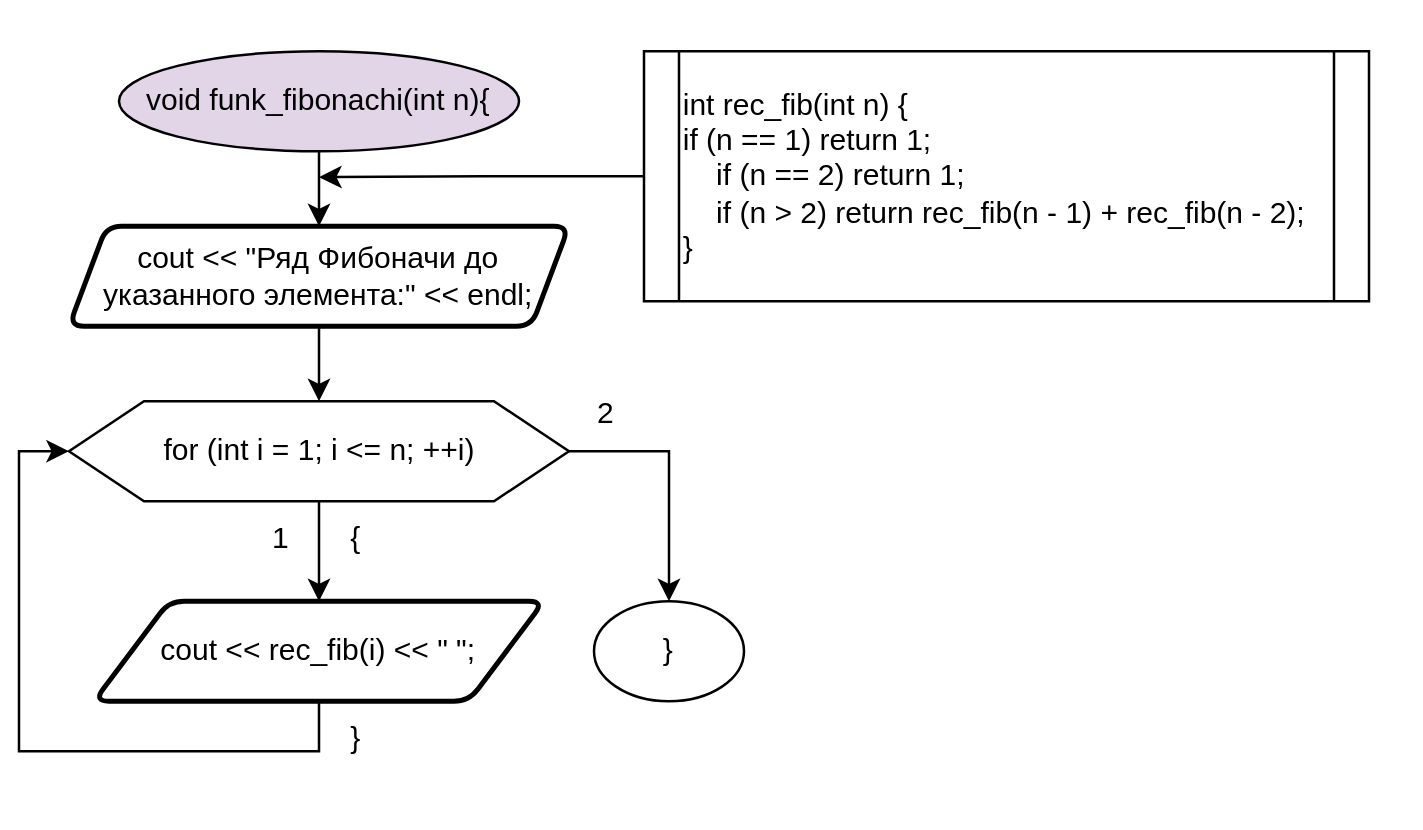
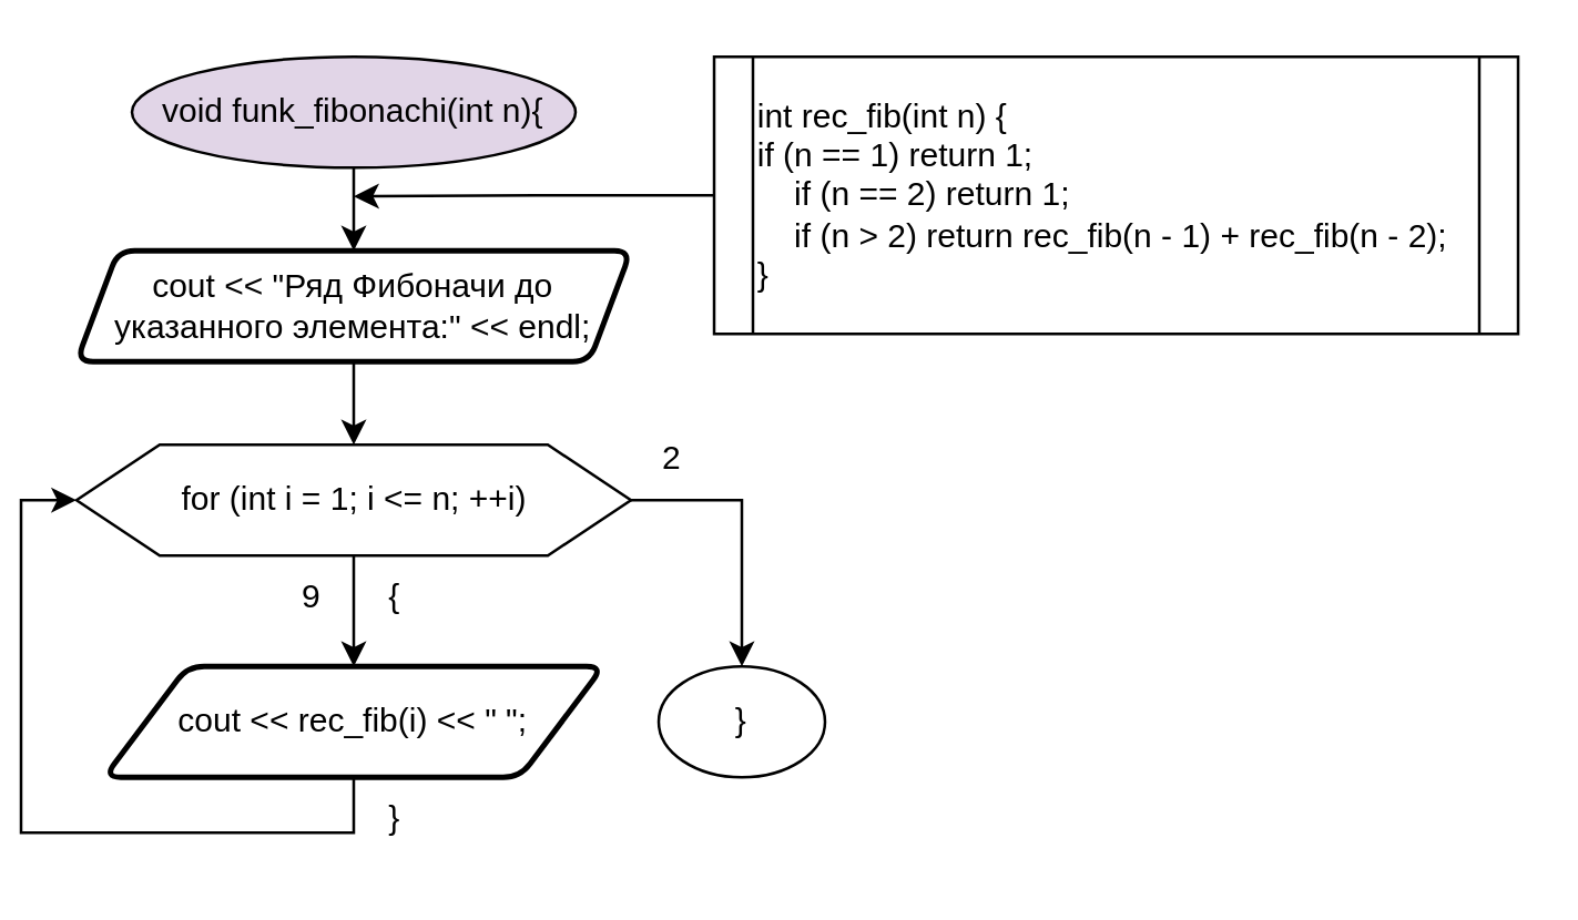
  <mxCell id="0" />
  <mxCell id="1" parent="0" />
  <mxCell id="2" style="edgeStyle=orthogonalEdgeStyle;rounded=0;orthogonalLoop=1;jettySize=auto;html=1;exitX=0.5;exitY=1;exitDx=0;exitDy=0;" edge="1" parent="1" source="3"><mxGeometry relative="1" as="geometry"><mxPoint x="120" y="90" as="targetPoint" /></mxGeometry></mxCell>
  <mxCell id="3" value="void funk_fibonachi(int n){" style="ellipse;whiteSpace=wrap;html=1;fillColor=#e1d5e7;" vertex="1" parent="1"><mxGeometry x="40" y="20" width="160" height="40" as="geometry" /></mxCell>
  <mxCell id="4" style="edgeStyle=orthogonalEdgeStyle;rounded=0;orthogonalLoop=1;jettySize=auto;html=1;exitX=0.5;exitY=1;exitDx=0;exitDy=0;entryX=0.5;entryY=0;entryDx=0;entryDy=0;" edge="1" parent="1" source="5" target="8"><mxGeometry relative="1" as="geometry"><mxPoint x="120.294" y="160" as="targetPoint" /></mxGeometry></mxCell>
  <mxCell id="5" value="cout &amp;lt;&amp;lt; &quot;Ряд Фибоначи до указанного элемента:&quot; &amp;lt;&amp;lt; endl;" style="shape=parallelogram;html=1;strokeWidth=2;perimeter=parallelogramPerimeter;whiteSpace=wrap;rounded=1;arcSize=12;size=0.075;" vertex="1" parent="1"><mxGeometry x="20" y="90" width="200" height="40" as="geometry" /></mxCell>
  <mxCell id="6" style="edgeStyle=orthogonalEdgeStyle;rounded=0;orthogonalLoop=1;jettySize=auto;html=1;exitX=0.5;exitY=1;exitDx=0;exitDy=0;" edge="1" source="8" parent="1"><mxGeometry relative="1" as="geometry"><mxPoint x="120" y="240" as="targetPoint" /></mxGeometry></mxCell>
  <mxCell id="7" style="edgeStyle=orthogonalEdgeStyle;rounded=0;orthogonalLoop=1;jettySize=auto;html=1;exitX=1;exitY=0.5;exitDx=0;exitDy=0;" edge="1" source="8" parent="1"><mxGeometry relative="1" as="geometry"><mxPoint x="260" y="240" as="targetPoint" /><Array as="points"><mxPoint x="260" y="180" /></Array></mxGeometry></mxCell>
  <mxCell id="8" value="for (int i = 1; i &amp;lt;= n; ++i)" style="verticalLabelPosition=middle;verticalAlign=middle;html=1;shape=hexagon;perimeter=hexagonPerimeter2;arcSize=6;size=0.15;labelPosition=center;align=center;" vertex="1" parent="1"><mxGeometry x="20" y="160" width="200" height="40" as="geometry" /></mxCell>
- <mxCell id="9" value="1" style="text;html=1;strokeColor=none;fillColor=none;align=center;verticalAlign=middle;whiteSpace=wrap;rounded=0;" vertex="1" parent="1"><mxGeometry x="90" y="200" width="30" height="30" as="geometry" /></mxCell>
+ <mxCell id="9" value="9" style="text;html=1;strokeColor=none;fillColor=none;align=center;verticalAlign=middle;whiteSpace=wrap;rounded=0;" vertex="1" parent="1"><mxGeometry x="90" y="200" width="30" height="30" as="geometry" /></mxCell>
  <mxCell id="10" value="{" style="text;html=1;strokeColor=none;fillColor=none;align=center;verticalAlign=middle;whiteSpace=wrap;rounded=0;" vertex="1" parent="1"><mxGeometry x="120" y="200" width="30" height="30" as="geometry" /></mxCell>
  <mxCell id="11" value="2" style="text;html=1;strokeColor=none;fillColor=none;align=center;verticalAlign=middle;whiteSpace=wrap;rounded=0;" vertex="1" parent="1"><mxGeometry x="220" y="150" width="30" height="30" as="geometry" /></mxCell>
  <mxCell id="12" style="edgeStyle=orthogonalEdgeStyle;rounded=0;orthogonalLoop=1;jettySize=auto;html=1;exitX=0.5;exitY=1;exitDx=0;exitDy=0;entryX=0;entryY=0.5;entryDx=0;entryDy=0;" edge="1" parent="1" source="13" target="8"><mxGeometry relative="1" as="geometry" /></mxCell>
  <mxCell id="13" value="cout &amp;lt;&amp;lt; rec_fib(i) &amp;lt;&amp;lt; &quot; &quot;;" style="shape=parallelogram;html=1;strokeWidth=2;perimeter=parallelogramPerimeter;whiteSpace=wrap;rounded=1;arcSize=12;size=0.167;" vertex="1" parent="1"><mxGeometry x="30" y="240" width="180" height="40" as="geometry" /></mxCell>
  <mxCell id="14" value="}" style="text;html=1;strokeColor=none;fillColor=none;align=center;verticalAlign=middle;whiteSpace=wrap;rounded=0;" vertex="1" parent="1"><mxGeometry x="120" y="280" width="30" height="30" as="geometry" /></mxCell>
  <mxCell id="15" style="edgeStyle=orthogonalEdgeStyle;rounded=0;orthogonalLoop=1;jettySize=auto;html=1;exitX=0;exitY=0.5;exitDx=0;exitDy=0;" edge="1" parent="1" source="16"><mxGeometry relative="1" as="geometry"><mxPoint x="120" y="70.353" as="targetPoint" /></mxGeometry></mxCell>
  <mxCell id="16" value="&lt;div&gt;int rec_fib(int n) {&lt;/div&gt;&lt;div&gt;if (n == 1) return 1;&lt;span style=&quot;&quot;&gt;&lt;/span&gt;&lt;/div&gt;&lt;div&gt;&lt;span style=&quot;&quot;&gt;&lt;span style=&quot;&quot;&gt;&lt;span style=&quot;white-space: pre;&quot;&gt;&amp;nbsp;&amp;nbsp;&amp;nbsp;&amp;nbsp;&lt;/span&gt;&lt;/span&gt;if (n == 2) return 1;&lt;/span&gt;&lt;/div&gt;&lt;div&gt;&lt;span style=&quot;&quot;&gt;&lt;span style=&quot;&quot;&gt;&lt;span style=&quot;white-space: pre;&quot;&gt;&amp;nbsp;&amp;nbsp;&amp;nbsp;&amp;nbsp;&lt;/span&gt;&lt;/span&gt;if (n &amp;gt; 2) return rec_fib(n - 1) + rec_fib(n - 2);&lt;/span&gt;&lt;/div&gt;&lt;div&gt;}&lt;/div&gt;" style="shape=process;whiteSpace=wrap;html=1;backgroundOutline=1;align=left;size=0.048;" vertex="1" parent="1"><mxGeometry x="250" y="20" width="290" height="100" as="geometry" /></mxCell>
  <mxCell id="17" value="}" style="ellipse;whiteSpace=wrap;html=1;" vertex="1" parent="1"><mxGeometry x="230" y="240" width="60" height="40" as="geometry" /></mxCell>
